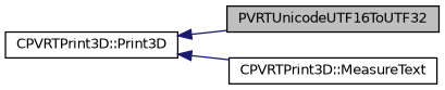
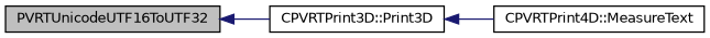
  digraph {
    rankdir=LR
    node [color=black fillcolor=white fontname=Helvetica fontsize=10 shape=record style=filled]
    edge [color=midnightblue dir=back fontname=Helvetica fontsize=10 labelfontname=Helvetica labelfontsize=10 style=solid]
    n1 [fillcolor=grey75 fontcolor=black height=0.2 label=PVRTUnicodeUTF16ToUTF32 width=0.4]
    n2 [height=0.2 label="CPVRTPrint3D::Print3D" width=0.4]
-   n3 [height=0.2 label="CPVRTPrint3D::MeasureText" width=0.4]
-   n2 -> n1
+   n3 [height=0.2 label="CPVRTPrint4D::MeasureText" width=0.4]
+   n1 -> n2
    n2 -> n3
  }
